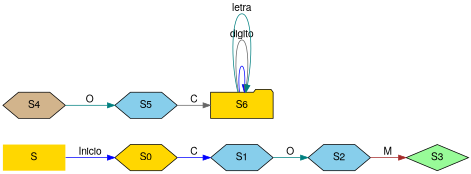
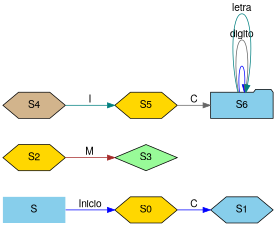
  digraph {
    fontname="Helvetica,Arial,sans-serif"
    nodesep=0.5
    rankdir=LR
    node [fillcolor=skyblue fontname="Helvetica,Arial,sans-serif" shape=hexagon style=filled]
    edge [color=blue fontname="Helvetica,Arial,sans-serif"]
-   S [fillcolor=gold shape=plaintext width=1.2]
+   S [shape=plaintext width=1.2]
    S0 [fillcolor=gold width=1.2]
    S1 [width=1.2]
-   S2 [width=1.2]
+   S2 [fillcolor=gold width=1.2]
    S3 [fillcolor=palegreen shape=diamond width=1.2]
    S4 [fillcolor=tan width=1.2]
-   S5 [width=1.2]
-   S6 [fillcolor=gold shape=folder width=1.2]
+   S5 [fillcolor=gold width=1.2]
+   S6 [shape=folder width=1.2]
    S -> S0 [label=Inicio]
    S0 -> S1 [label=C]
-   S1 -> S2 [color=teal label=O]
    S2 -> S3 [color=brown label=M]
-   S4 -> S5 [color=teal label=O]
+   S4 -> S5 [color=teal label=I]
    S5 -> S6 [color=gray40 label=C]
    S6 -> S6 [label=" "]
    S6 -> S6 [color=gray40 label=digito]
    S6 -> S6 [color=teal label=letra]
  }
